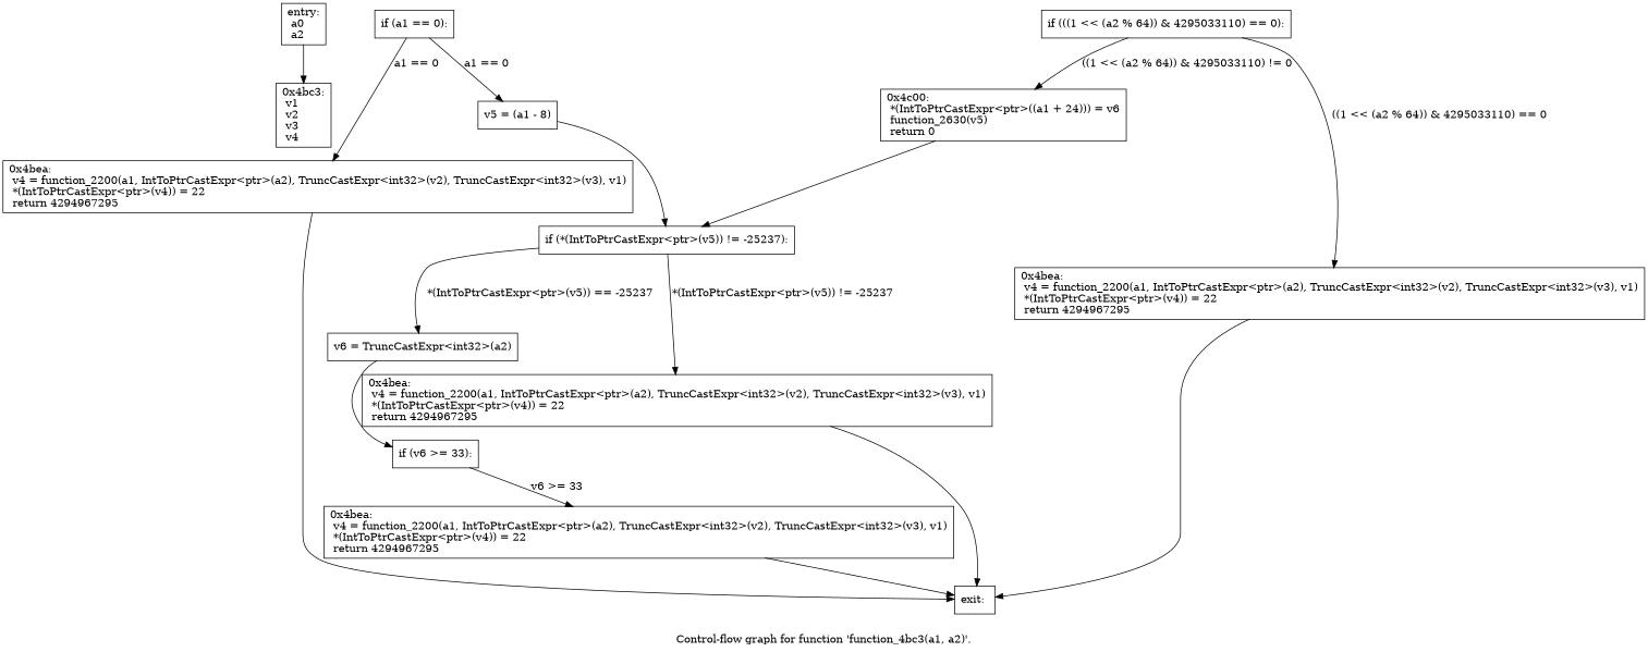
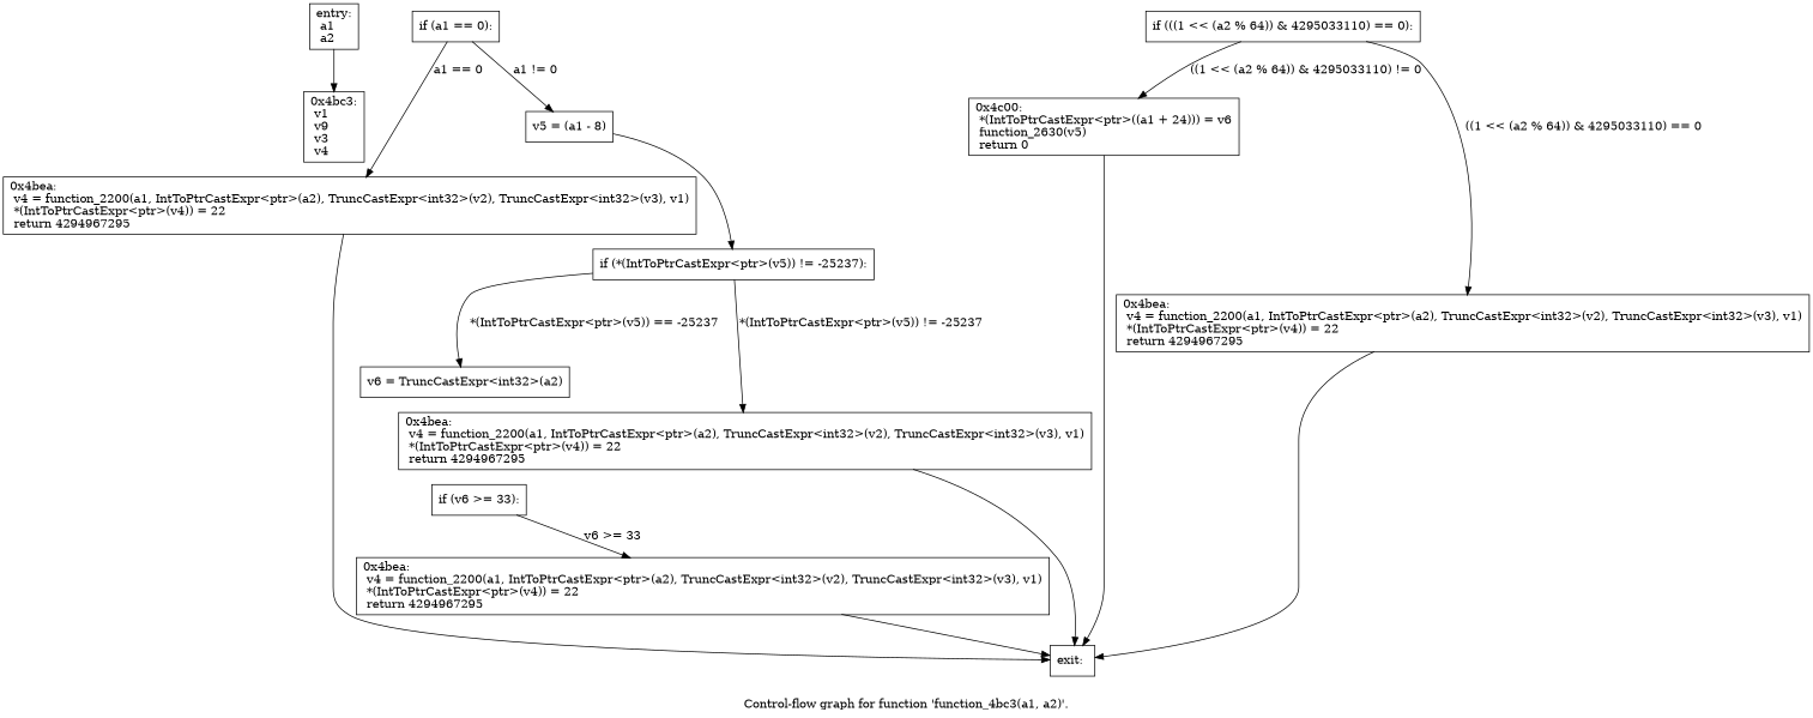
  digraph {
    label="Control-flow graph for function 'function_4bc3(a1, a2)'."
    node [shape=record]
-   n1 [label="{entry:\l  a0\l  a2\l}"]
-   n2 [label="{0x4bc3:\l  v1\l  v2\l  v3\l  v4\l}"]
+   n1 [label="{entry:\l  a1\l  a2\l}"]
+   n2 [label="{0x4bc3:\l  v1\l  v9\l  v3\l  v4\l}"]
    n3 [label="{  if (a1 == 0):\l}"]
    n4 [label="{0x4bea:\l  v4 = function_2200(a1, IntToPtrCastExpr\<ptr\>(a2), TruncCastExpr\<int32\>(v2), TruncCastExpr\<int32\>(v3), v1)\l  *(IntToPtrCastExpr\<ptr\>(v4)) = 22\l  return 4294967295\l}"]
    n5 [label="{  v5 = (a1 - 8)\l}"]
    n6 [label="{exit:\l}"]
    n7 [label="{  if (*(IntToPtrCastExpr\<ptr\>(v5)) != -25237):\l}"]
    n8 [label="{0x4bea:\l  v4 = function_2200(a1, IntToPtrCastExpr\<ptr\>(a2), TruncCastExpr\<int32\>(v2), TruncCastExpr\<int32\>(v3), v1)\l  *(IntToPtrCastExpr\<ptr\>(v4)) = 22\l  return 4294967295\l}"]
    n9 [label="{  v6 = TruncCastExpr\<int32\>(a2)\l}"]
    n10 [label="{  if (v6 \>= 33):\l}"]
    n11 [label="{0x4bea:\l  v4 = function_2200(a1, IntToPtrCastExpr\<ptr\>(a2), TruncCastExpr\<int32\>(v2), TruncCastExpr\<int32\>(v3), v1)\l  *(IntToPtrCastExpr\<ptr\>(v4)) = 22\l  return 4294967295\l}"]
    n12 [label="{  if (((1 \<\< (a2 % 64)) & 4295033110) == 0):\l}"]
    n13 [label="{0x4bea:\l  v4 = function_2200(a1, IntToPtrCastExpr\<ptr\>(a2), TruncCastExpr\<int32\>(v2), TruncCastExpr\<int32\>(v3), v1)\l  *(IntToPtrCastExpr\<ptr\>(v4)) = 22\l  return 4294967295\l}"]
    n14 [label="{0x4c00:\l  *(IntToPtrCastExpr\<ptr\>((a1 + 24))) = v6\l  function_2630(v5)\l  return 0\l}"]
    n1 -> n2
    n3 -> n4 [label="a1 == 0"]
-   n3 -> n5 [label="a1 == 0"]
+   n3 -> n5 [label="a1 != 0"]
    n4 -> n6
    n5 -> n7
    n7 -> n8 [label="*(IntToPtrCastExpr\<ptr\>(v5)) != -25237"]
    n7 -> n9 [label="*(IntToPtrCastExpr\<ptr\>(v5)) == -25237"]
    n8 -> n6
-   n9 -> n10
    n10 -> n11 [label="v6 \>= 33"]
    n11 -> n6
    n12 -> n13 [label="((1 \<\< (a2 % 64)) & 4295033110) == 0"]
    n12 -> n14 [label="((1 \<\< (a2 % 64)) & 4295033110) != 0"]
    n13 -> n6
-   n14 -> n7
+   n14 -> n6
  }
